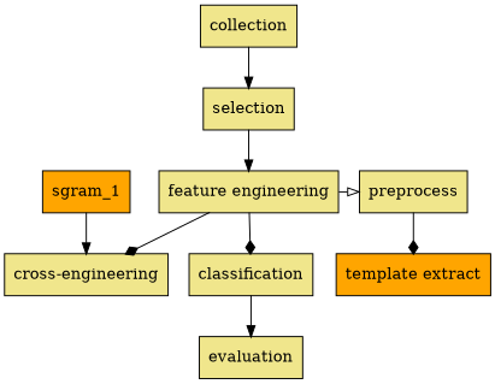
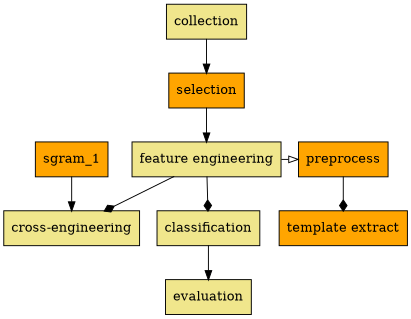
  digraph {
    rankdir=TB
    node [fillcolor=khaki shape=record style=filled]
    edge [arrowhead=normal]
    n1 [label="feature engineering"]
-   n2 [label=preprocess]
+   n2 [fillcolor=orange label=preprocess]
    classification
    n4 [label="cross-engineering"]
    n5 [fillcolor=orange label="template extract"]
-   selection
+   selection [fillcolor=orange]
    collection
    evaluation
    sgram_1 [fillcolor=orange]
    subgraph sub_1 {
      rank=same
      n1
      n2
    }
    n1 -> n2 [arrowhead=empty length=0]
    n1 -> classification [arrowhead=diamond]
    n1 -> n4 [arrowhead=diamond]
    n2 -> n5 [arrowhead=diamond]
    classification -> evaluation
    selection -> n1
    collection -> selection
    sgram_1 -> n4
  }
